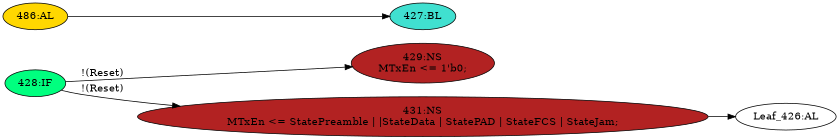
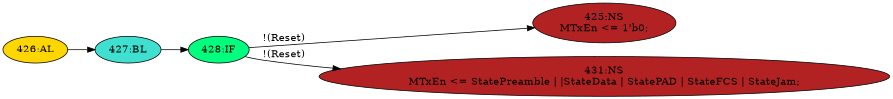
  strict digraph {
    rankdir=LR
    node [fillcolor=firebrick statements="[]" style=filled typ=NonblockingSubstitution]
    edge [cond="[]" lineno=None]
-   n1 [ast="<pyverilog.vparser.ast.NonblockingSubstitution object at 0x7ff8277fd310>" label="429:NS\nMTxEn <= 1'b0;" statements="[<pyverilog.vparser.ast.NonblockingSubstitution object at 0x7ff8277fd310>]"]
-   n2 [def_var="['MTxEn']" label="Leaf_426:AL" fillcolor="" statements="" style="" typ=""]
+   n1 [ast="<pyverilog.vparser.ast.NonblockingSubstitution object at 0x7ff8277fd310>" label="425:NS\nMTxEn <= 1'b0;" statements="[<pyverilog.vparser.ast.NonblockingSubstitution object at 0x7ff8277fd310>]"]
    n3 [ast="<pyverilog.vparser.ast.IfStatement object at 0x7ff8277fdd10>" fillcolor=springgreen label="428:IF" typ=IfStatement]
    n4 [ast="<pyverilog.vparser.ast.NonblockingSubstitution object at 0x7ff8277fd110>" label="431:NS\nMTxEn <= StatePreamble | |StateData | StatePAD | StateFCS | StateJam;" statements="[<pyverilog.vparser.ast.NonblockingSubstitution object at 0x7ff8277fd110>]"]
-   n5 [ast="<pyverilog.vparser.ast.Always object at 0x7ff8274fab90>" clk_sens=False fillcolor=gold label="486:AL" sens="['MTxClk', 'Reset']" typ=Always use_var="['Reset', 'StateJam', 'StateFCS', 'StatePreamble', 'StatePAD', 'StateData']"]
+   n5 [ast="<pyverilog.vparser.ast.Always object at 0x7ff8274fab90>" clk_sens=False fillcolor=gold label="426:AL" sens="['MTxClk', 'Reset']" typ=Always use_var="['Reset', 'StateJam', 'StateFCS', 'StatePreamble', 'StatePAD', 'StateData']"]
    n6 [ast="<pyverilog.vparser.ast.Block object at 0x7ff826da4c90>" fillcolor=turquoise label="427:BL" typ=Block]
    n3 -> n1 [cond="['Reset']" label="!(Reset)" lineno=428]
    n3 -> n4 [cond="['Reset']" label="!(Reset)" lineno=428]
-   n4 -> n2
    n5 -> n6
+   n6 -> n3
  }
